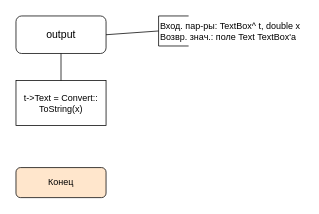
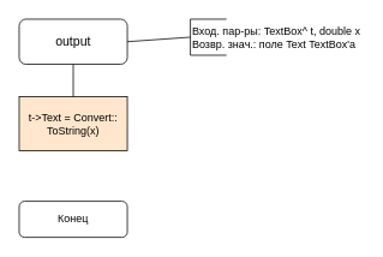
  <mxCell id="0" />
  <mxCell id="1" parent="0" />
  <mxCell id="2" value="output" style="rounded=1;whiteSpace=wrap;html=1;fontSize=14;glass=0;strokeWidth=1;shadow=0;" vertex="1" parent="1"><mxGeometry x="20.793" y="20.724" width="120" height="50" as="geometry" /></mxCell>
- <mxCell id="3" value="Конец" style="rounded=1;whiteSpace=wrap;html=1;fontSize=12;glass=0;strokeWidth=1;shadow=0;fillColor=#ffe6cc;" vertex="1" parent="1"><mxGeometry x="20.793" y="222.724" width="120" height="40" as="geometry" /></mxCell>
+ <mxCell id="3" value="Конец" style="rounded=1;whiteSpace=wrap;html=1;fontSize=12;glass=0;strokeWidth=1;shadow=0;" vertex="1" parent="1"><mxGeometry x="20.793" y="222.724" width="120" height="40" as="geometry" /></mxCell>
  <mxCell id="4" value="Вход. пар-ры: TextBox^ t, double x&lt;br&gt;Возвр. знач.: поле Text TextBox'a" style="text;html=1;strokeColor=none;fillColor=none;align=left;verticalAlign=middle;whiteSpace=wrap;rounded=0;" vertex="1" parent="1"><mxGeometry x="210.793" y="25.724" width="192" height="30" as="geometry" /></mxCell>
  <mxCell id="5" value="" style="endArrow=none;html=1;rounded=0;entryX=1;entryY=0.5;entryDx=0;entryDy=0;exitX=0;exitY=0.5;exitDx=0;exitDy=0;" edge="1" parent="1" source="4" target="2"><mxGeometry width="50" height="50" relative="1" as="geometry"><mxPoint x="120.793" y="110.724" as="sourcePoint" /><mxPoint x="170.793" y="60.724" as="targetPoint" /></mxGeometry></mxCell>
  <mxCell id="6" value="" style="endArrow=none;html=1;rounded=0;" edge="1" parent="1"><mxGeometry width="50" height="50" relative="1" as="geometry"><mxPoint x="210.793" y="20.724" as="sourcePoint" /><mxPoint x="210.793" y="40.724" as="targetPoint" /></mxGeometry></mxCell>
  <mxCell id="7" value="" style="endArrow=none;html=1;rounded=0;" edge="1" parent="1"><mxGeometry width="50" height="50" relative="1" as="geometry"><mxPoint x="210.793" y="60.724" as="sourcePoint" /><mxPoint x="210.793" y="40.724" as="targetPoint" /></mxGeometry></mxCell>
  <mxCell id="8" value="" style="endArrow=none;html=1;rounded=0;" edge="1" parent="1"><mxGeometry width="50" height="50" relative="1" as="geometry"><mxPoint x="210.793" y="60.724" as="sourcePoint" /><mxPoint x="250.793" y="60.724" as="targetPoint" /></mxGeometry></mxCell>
  <mxCell id="9" value="" style="endArrow=none;html=1;rounded=0;" edge="1" parent="1"><mxGeometry width="50" height="50" relative="1" as="geometry"><mxPoint x="210.793" y="20.724" as="sourcePoint" /><mxPoint x="250.793" y="20.724" as="targetPoint" /></mxGeometry></mxCell>
  <mxCell id="10" value="" style="endArrow=none;html=1;rounded=0;exitX=0.5;exitY=1;exitDx=0;exitDy=0;entryX=0.5;entryY=0;entryDx=0;entryDy=0;" edge="1" parent="1" source="2"><mxGeometry width="50" height="50" relative="1" as="geometry"><mxPoint x="248.793" y="335.724" as="sourcePoint" /><mxPoint x="80.793" y="110.724" as="targetPoint" /></mxGeometry></mxCell>
- <mxCell id="11" value="t-&amp;gt;Text = Convert::&lt;br&gt;ToString(x)" style="rounded=0;whiteSpace=wrap;html=1;" vertex="1" parent="1"><mxGeometry x="20.793" y="106.724" width="120" height="60" as="geometry" /></mxCell>
+ <mxCell id="11" value="t-&amp;gt;Text = Convert::&lt;br&gt;ToString(x)" style="rounded=0;whiteSpace=wrap;html=1;fillColor=#ffe6cc;" vertex="1" parent="1"><mxGeometry x="20.793" y="106.724" width="120" height="60" as="geometry" /></mxCell>
